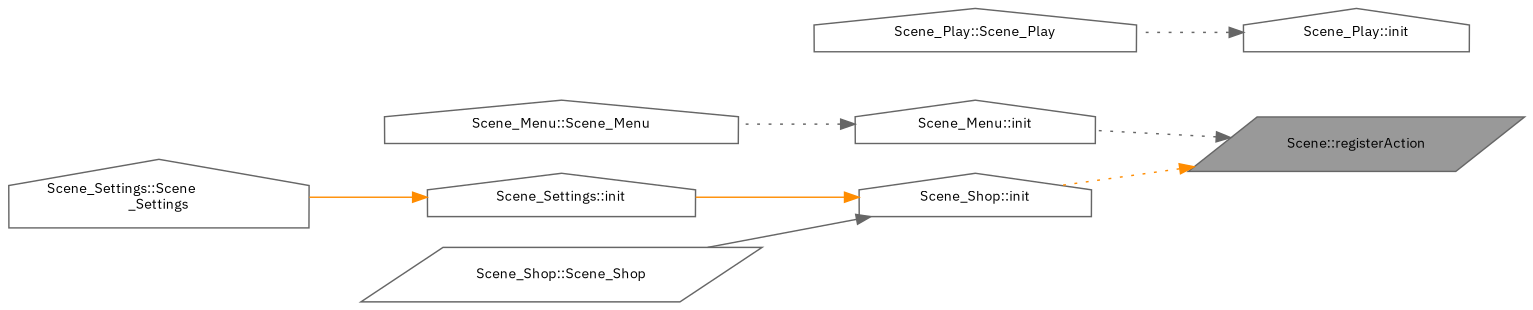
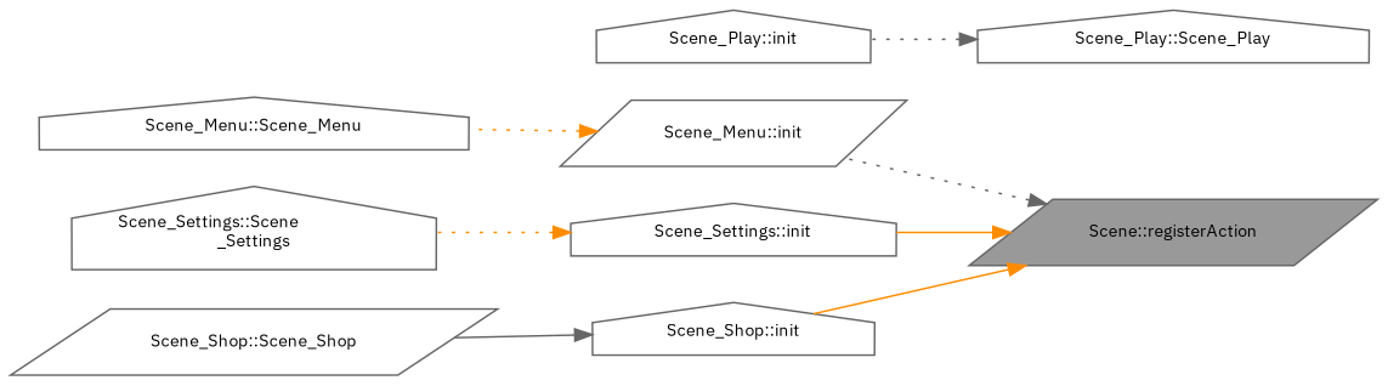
  digraph {
    fontname="IBM Plex Sans"
    rankdir=RL
    node [color=grey40 fillcolor=white fontname="IBM Plex Sans" fontsize=10 shape=house style=filled]
    edge [color=darkorange dir=back fontname="IBM Plex Sans" fontsize=10 labelfontname=Helvetica labelfontsize=10 style=dotted]
    n1 [color=gray40 fillcolor=grey60 fontcolor=black height=0.2 label="Scene::registerAction" shape=parallelogram width=0.4]
-   n2 [height=0.2 label="Scene_Menu::init" width=0.4]
+   n2 [height=0.2 label="Scene_Menu::init" shape=parallelogram width=0.4]
    n3 [height=0.2 label="Scene_Settings::init" width=0.4]
    n4 [height=0.2 label="Scene_Shop::init" width=0.4]
    n5 [height=0.2 label="Scene_Menu::Scene_Menu" width=0.4]
    n6 [height=0.2 label="Scene_Play::init" width=0.4]
    n7 [height=0.2 label="Scene_Play::Scene_Play" width=0.4]
    n8 [height=0.2 label="Scene_Settings::Scene\l_Settings" width=0.4]
    n9 [height=0.2 label="Scene_Shop::Scene_Shop" shape=parallelogram width=0.4]
    n1 -> n2 [color=gray40]
-   n4 -> n3 [style=solid]
-   n1 -> n4
-   n2 -> n5 [color=gray40]
-   n3 -> n8 [style=solid]
+   n1 -> n3 [style=solid]
+   n1 -> n4 [style=solid]
+   n2 -> n5
+   n3 -> n8
    n4 -> n9 [color=gray40 style=solid]
-   n6 -> n7 [color=gray40]
+   n7 -> n6 [color=gray40]
  }
